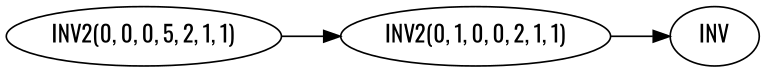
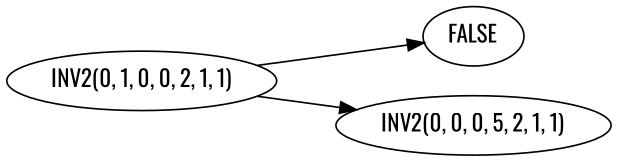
  digraph {
    fontname=Oswald
    rankdir=LR
    node [fontname=Oswald]
    edge [fontname=Oswald]
-   n1 [label=INV]
+   n1 [label=FALSE]
    n2 [label="INV2(0, 0, 0, 5, 2, 1, 1)"]
    n3 [label="INV2(0, 1, 0, 0, 2, 1, 1)"]
    n3 -> n1
-   n2 -> n3
+   n3 -> n2
  }
